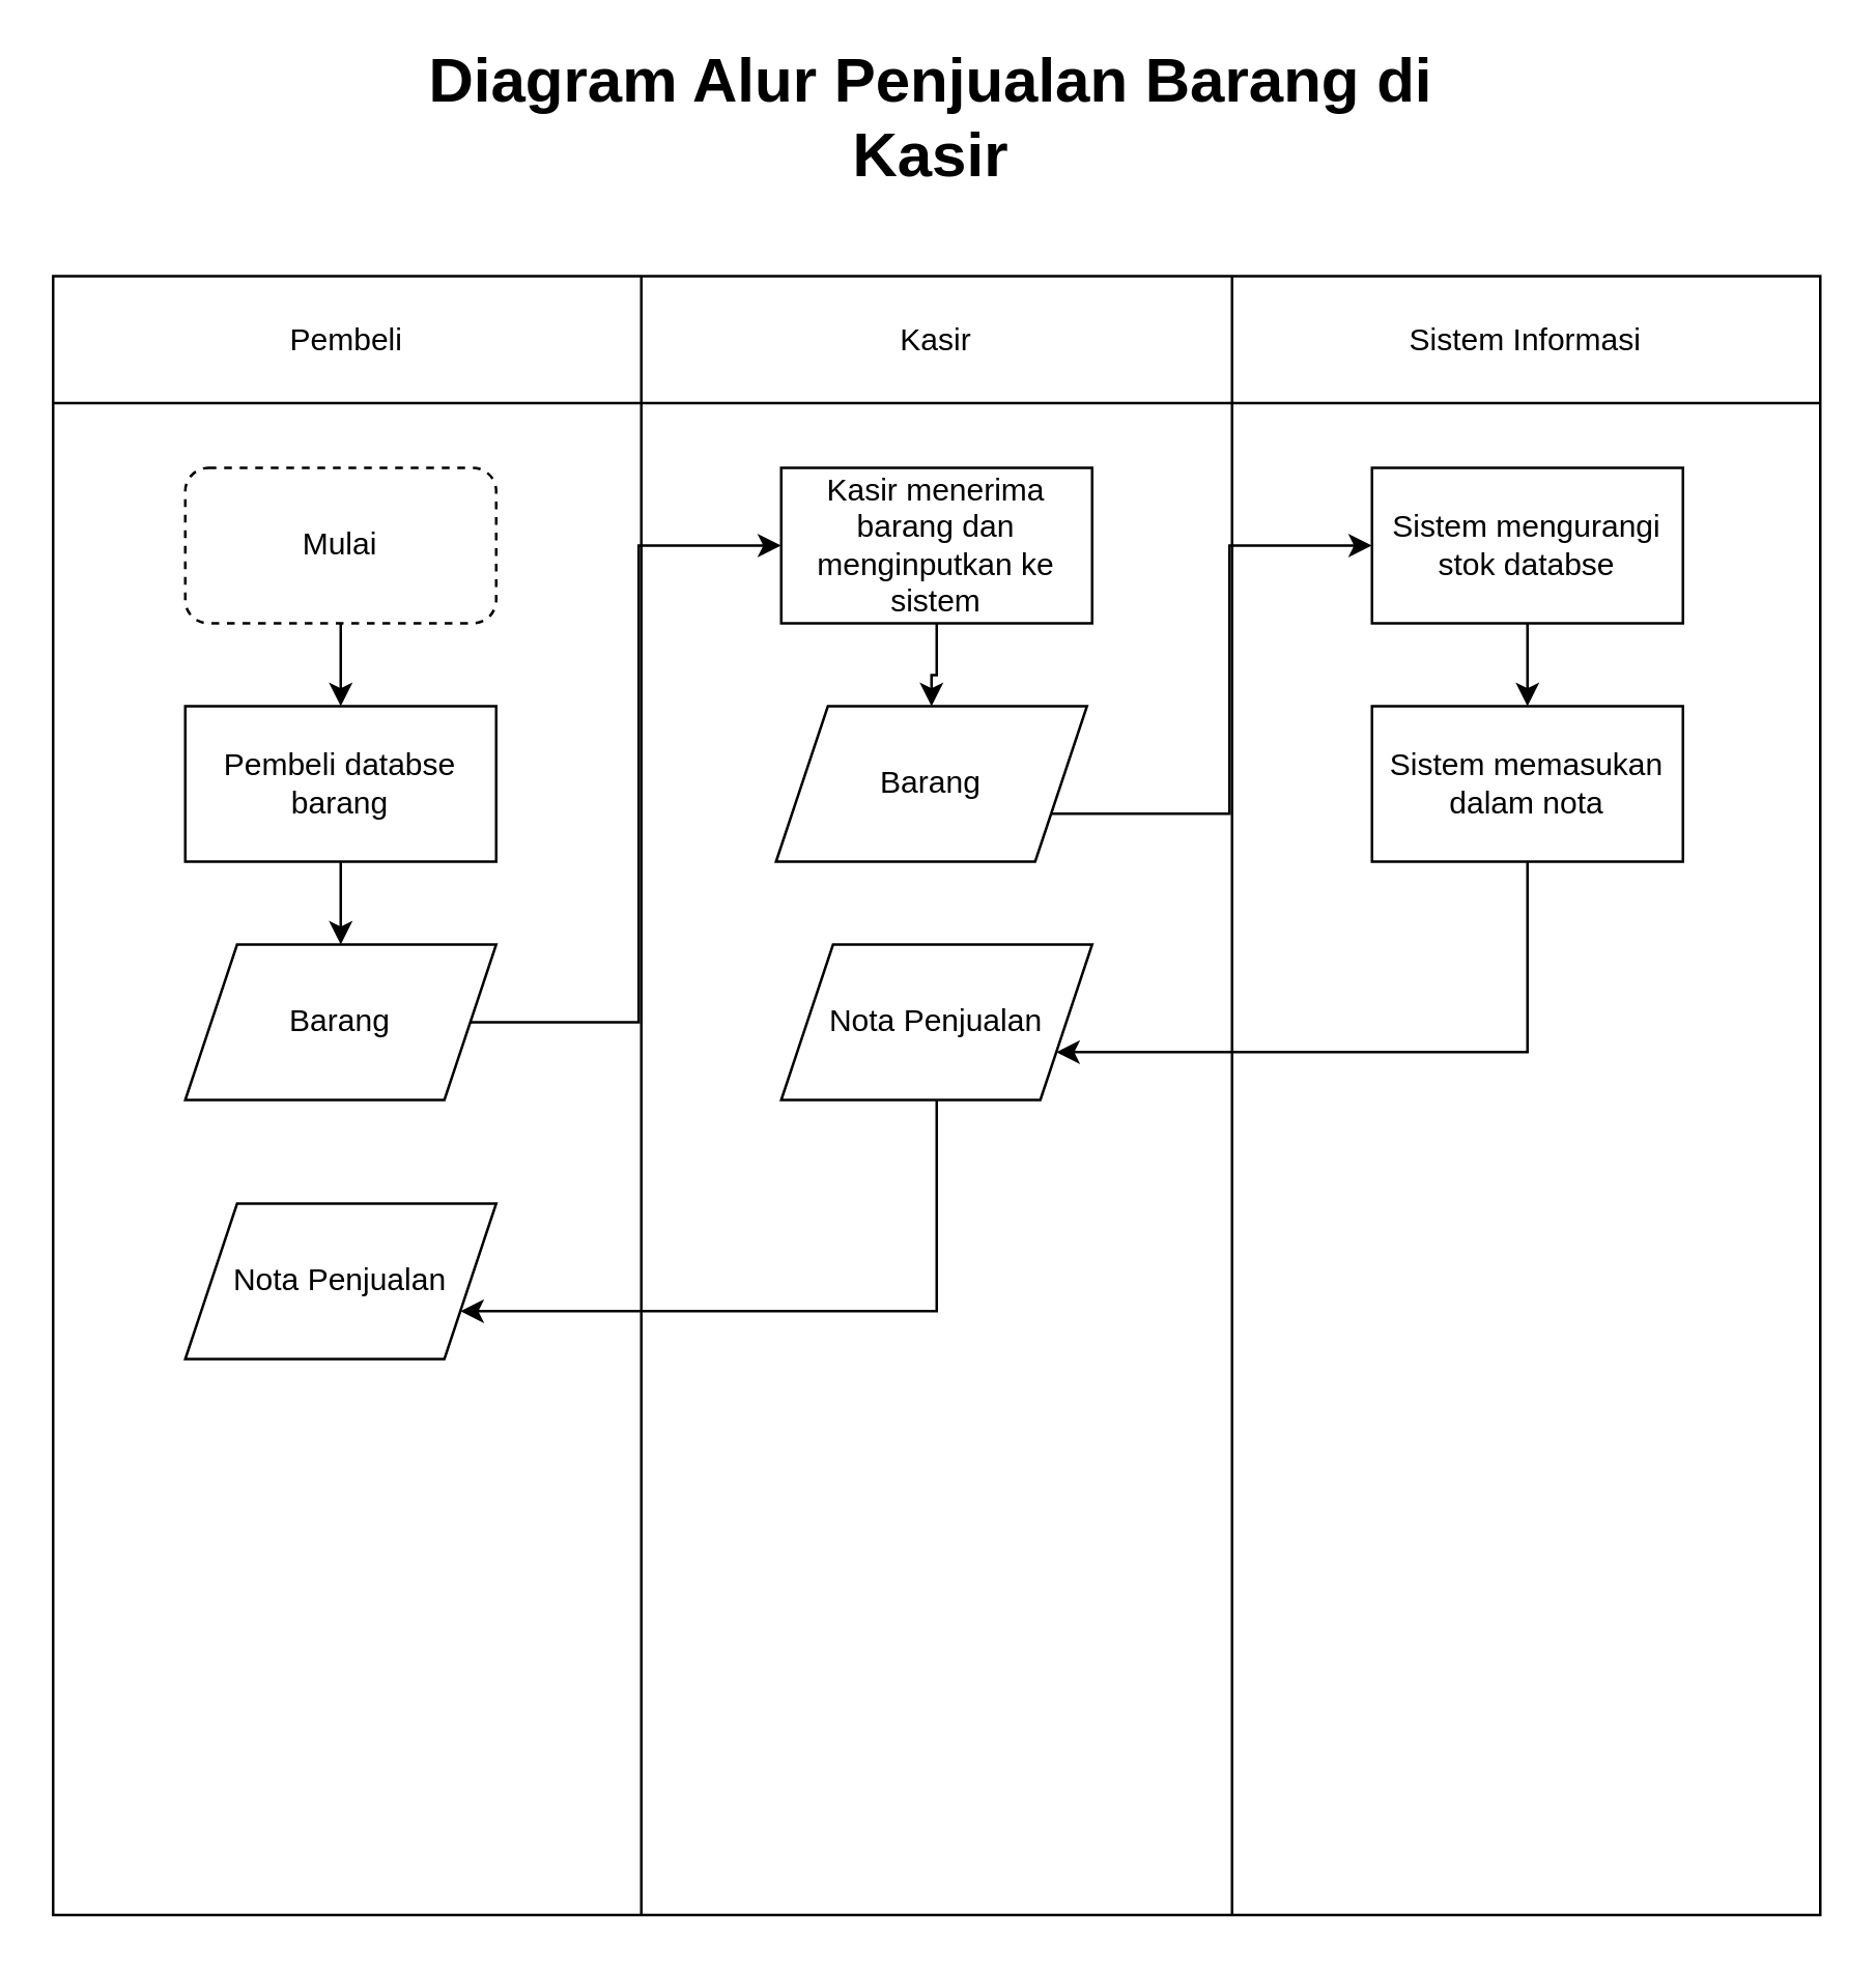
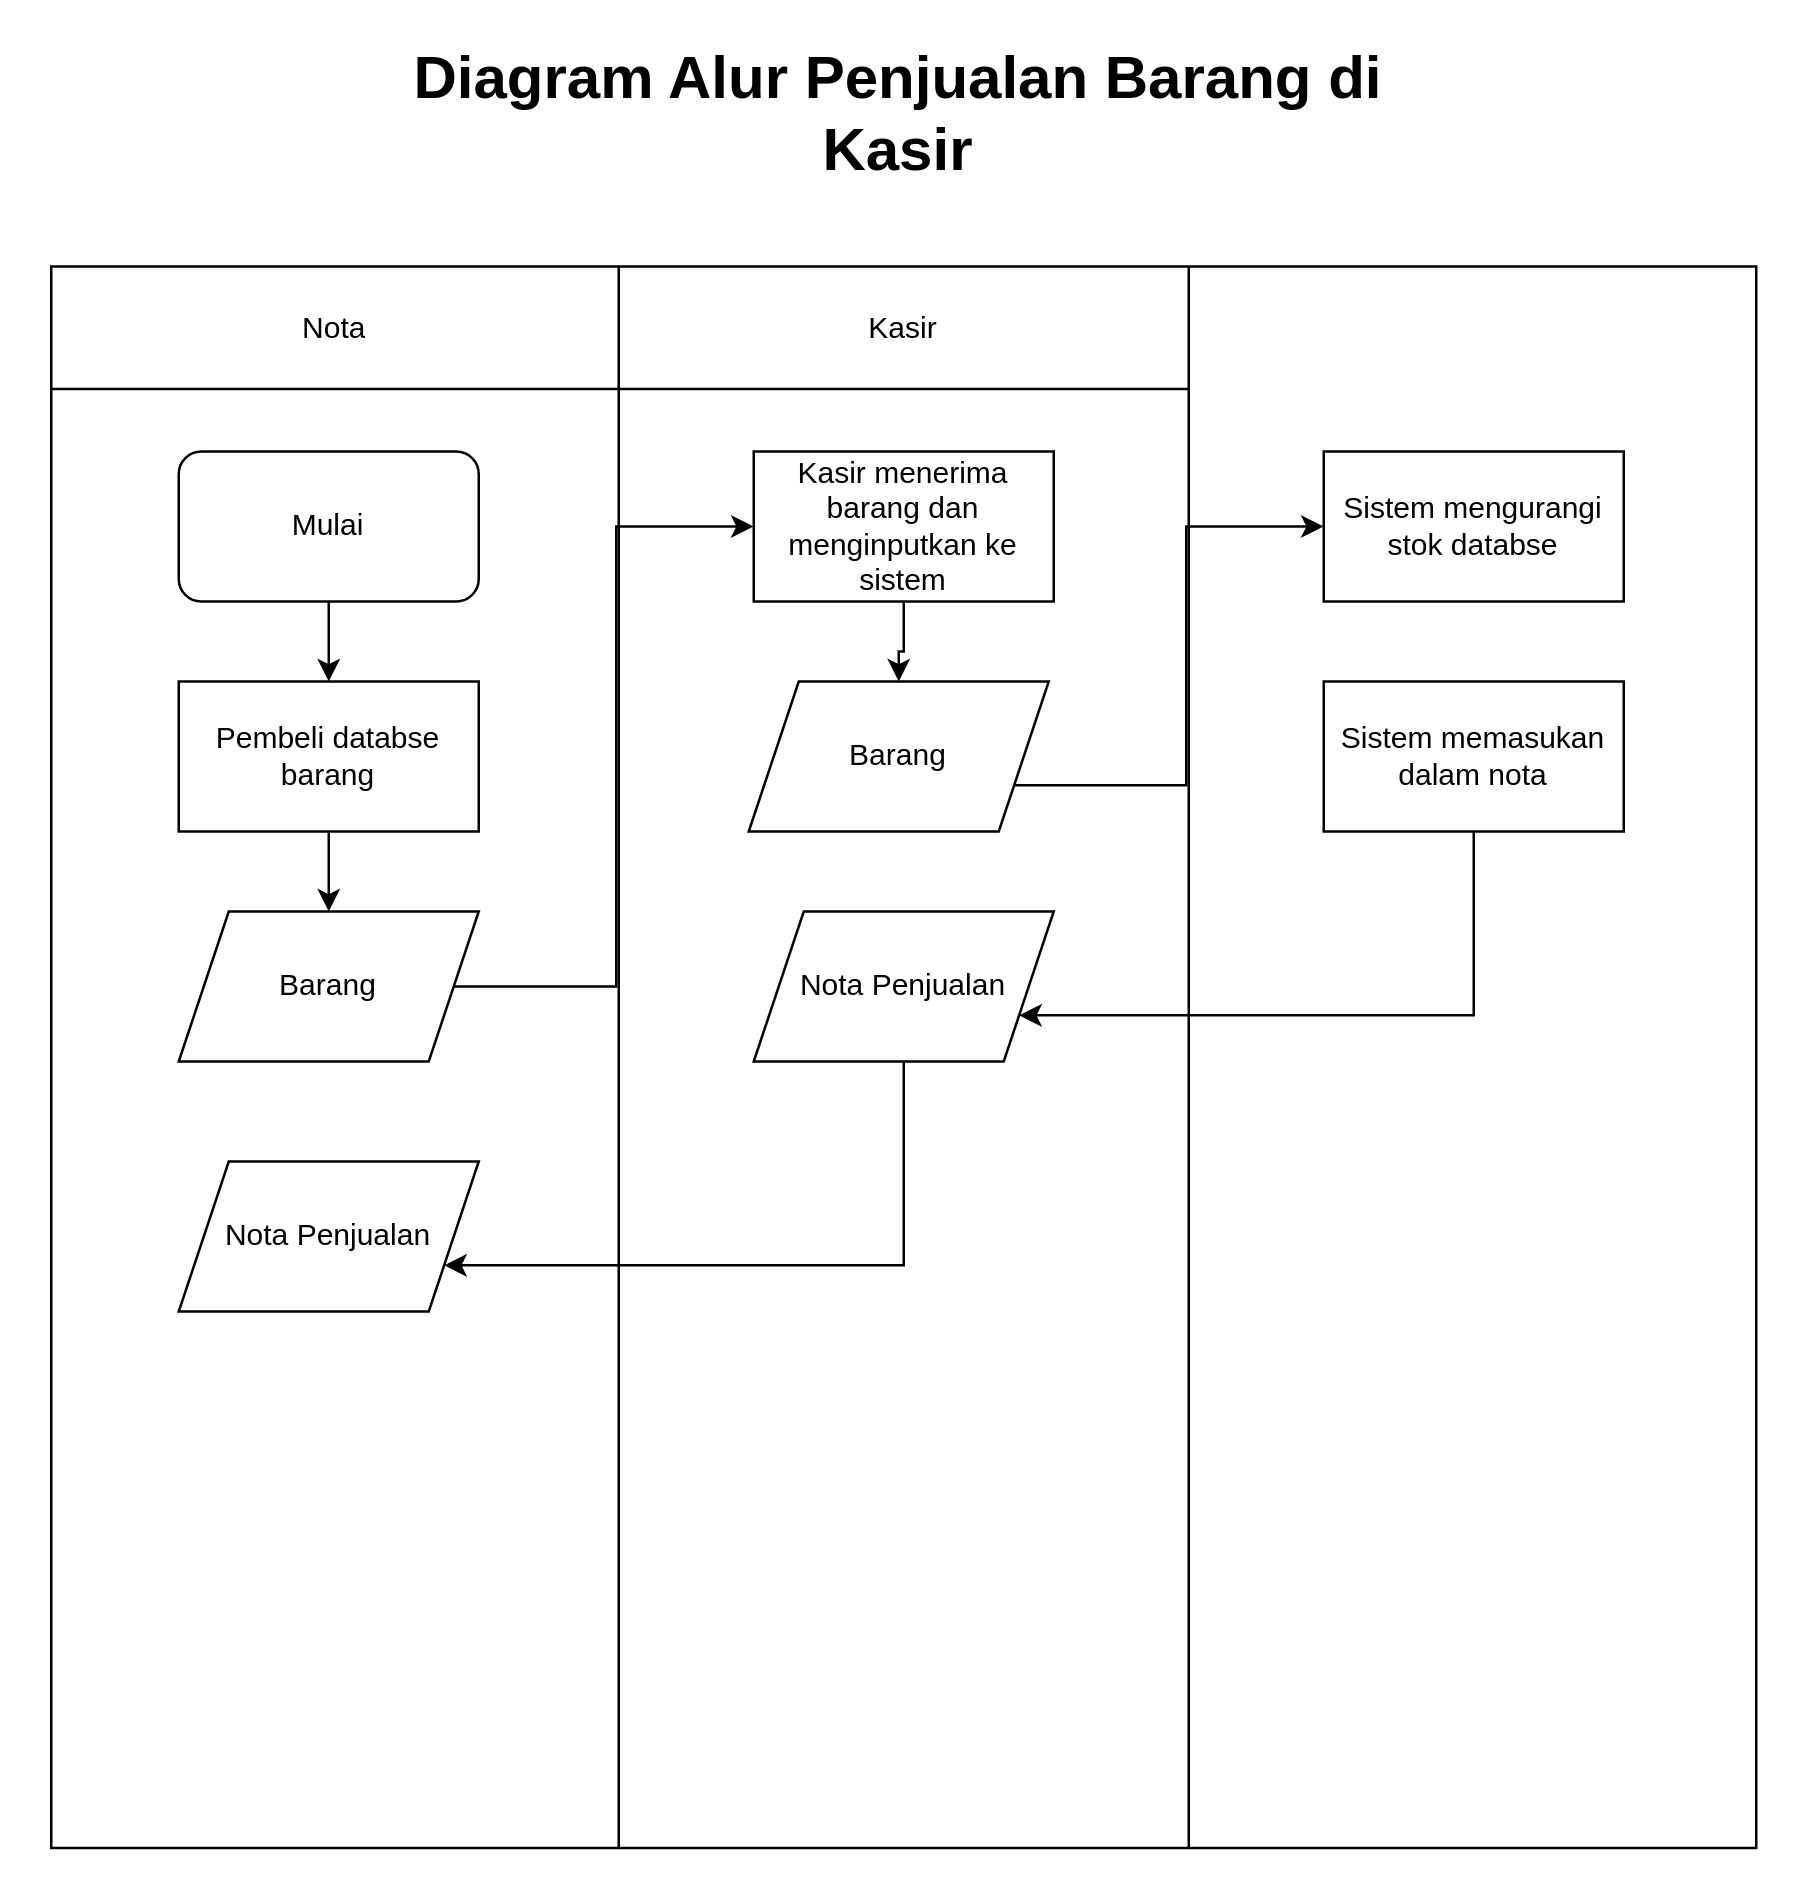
  <mxCell id="0" />
  <mxCell id="1" parent="0" />
  <mxCell id="2" value="&lt;h1&gt;Diagram Alur Penjualan Barang di Kasir&lt;/h1&gt;" style="text;html=1;strokeColor=none;fillColor=none;align=center;verticalAlign=middle;whiteSpace=wrap;rounded=0;" vertex="1" parent="1"><mxGeometry x="135" y="20" width="448" height="20" as="geometry" /></mxCell>
  <mxCell id="3" value="" style="shape=table;html=1;whiteSpace=wrap;startSize=0;container=1;collapsible=0;childLayout=tableLayout;" vertex="1" parent="1"><mxGeometry x="20" y="91" width="682" height="632.55" as="geometry" /></mxCell>
  <mxCell id="4" value="" style="shape=partialRectangle;html=1;whiteSpace=wrap;collapsible=0;dropTarget=0;pointerEvents=0;fillColor=none;top=0;left=0;bottom=0;right=0;points=[[0,0.5],[1,0.5]];portConstraint=eastwest;" vertex="1" parent="3"><mxGeometry width="682" height="49" as="geometry" /></mxCell>
- <mxCell id="5" value="Pembeli" style="shape=partialRectangle;html=1;whiteSpace=wrap;connectable=0;overflow=hidden;fillColor=none;top=0;left=0;bottom=0;right=0;" vertex="1" parent="4"><mxGeometry width="227" height="49" as="geometry" /></mxCell>
+ <mxCell id="5" value="Nota" style="shape=partialRectangle;html=1;whiteSpace=wrap;connectable=0;overflow=hidden;fillColor=none;top=0;left=0;bottom=0;right=0;" vertex="1" parent="4"><mxGeometry width="227" height="49" as="geometry" /></mxCell>
  <mxCell id="6" value="Kasir" style="shape=partialRectangle;html=1;whiteSpace=wrap;connectable=0;overflow=hidden;fillColor=none;top=0;left=0;bottom=0;right=0;" vertex="1" parent="4"><mxGeometry x="227" width="228" height="49" as="geometry" /></mxCell>
- <mxCell id="7" value="Sistem Informasi" style="shape=partialRectangle;html=1;whiteSpace=wrap;connectable=0;overflow=hidden;fillColor=none;top=0;left=0;bottom=0;right=0;" vertex="1" parent="4"><mxGeometry x="455" width="227" height="49" as="geometry" /></mxCell>
  <mxCell id="8" value="" style="shape=partialRectangle;html=1;whiteSpace=wrap;collapsible=0;dropTarget=0;pointerEvents=0;fillColor=none;top=0;left=0;bottom=0;right=0;points=[[0,0.5],[1,0.5]];portConstraint=eastwest;" vertex="1" parent="3"><mxGeometry y="49" width="682" height="584" as="geometry" /></mxCell>
  <mxCell id="9" value="" style="shape=partialRectangle;html=1;whiteSpace=wrap;connectable=0;overflow=hidden;fillColor=none;top=0;left=0;bottom=0;right=0;" vertex="1" parent="8"><mxGeometry width="227" height="584" as="geometry" /></mxCell>
  <mxCell id="10" value="" style="shape=partialRectangle;html=1;whiteSpace=wrap;connectable=0;overflow=hidden;fillColor=none;top=0;left=0;bottom=0;right=0;" vertex="1" parent="8"><mxGeometry x="227" width="228" height="584" as="geometry" /></mxCell>
  <mxCell id="11" value="" style="shape=partialRectangle;html=1;whiteSpace=wrap;connectable=0;overflow=hidden;fillColor=none;top=0;left=0;bottom=0;right=0;" vertex="1" parent="8"><mxGeometry x="455" width="227" height="584" as="geometry" /></mxCell>
  <mxCell id="12" style="edgeStyle=orthogonalEdgeStyle;rounded=0;orthogonalLoop=1;jettySize=auto;html=1;" edge="1" parent="1" source="13" target="15"><mxGeometry relative="1" as="geometry" /></mxCell>
- <mxCell id="13" value="Mulai" style="rounded=1;whiteSpace=wrap;html=1;dashed=1;" vertex="1" parent="1"><mxGeometry x="71" y="165" width="120" height="60" as="geometry" /></mxCell>
+ <mxCell id="13" value="Mulai" style="rounded=1;whiteSpace=wrap;html=1;" vertex="1" parent="1"><mxGeometry x="71" y="165" width="120" height="60" as="geometry" /></mxCell>
  <mxCell id="14" style="edgeStyle=orthogonalEdgeStyle;rounded=0;orthogonalLoop=1;jettySize=auto;html=1;" edge="1" parent="1" source="15" target="17"><mxGeometry relative="1" as="geometry" /></mxCell>
  <mxCell id="15" value="Pembeli databse barang" style="rounded=0;whiteSpace=wrap;html=1;" vertex="1" parent="1"><mxGeometry x="71" y="257" width="120" height="60" as="geometry" /></mxCell>
  <mxCell id="16" style="edgeStyle=orthogonalEdgeStyle;rounded=0;orthogonalLoop=1;jettySize=auto;html=1;entryX=0;entryY=0.5;entryDx=0;entryDy=0;" edge="1" parent="1" source="17" target="19"><mxGeometry relative="1" as="geometry" /></mxCell>
  <mxCell id="17" value="Barang" style="shape=parallelogram;perimeter=parallelogramPerimeter;whiteSpace=wrap;html=1;fixedSize=1;" vertex="1" parent="1"><mxGeometry x="71" y="349" width="120" height="60" as="geometry" /></mxCell>
  <mxCell id="18" style="edgeStyle=orthogonalEdgeStyle;rounded=0;orthogonalLoop=1;jettySize=auto;html=1;entryX=0.5;entryY=0;entryDx=0;entryDy=0;" edge="1" parent="1" source="19" target="21"><mxGeometry relative="1" as="geometry" /></mxCell>
  <mxCell id="19" value="Kasir menerima barang dan menginputkan ke sistem" style="rounded=0;whiteSpace=wrap;html=1;" vertex="1" parent="1"><mxGeometry x="301" y="165" width="120" height="60" as="geometry" /></mxCell>
  <mxCell id="20" style="edgeStyle=orthogonalEdgeStyle;rounded=0;orthogonalLoop=1;jettySize=auto;html=1;exitX=1;exitY=0.75;exitDx=0;exitDy=0;entryX=0;entryY=0.5;entryDx=0;entryDy=0;" edge="1" parent="1" source="21" target="23"><mxGeometry relative="1" as="geometry" /></mxCell>
  <mxCell id="21" value="Barang" style="shape=parallelogram;perimeter=parallelogramPerimeter;whiteSpace=wrap;html=1;fixedSize=1;" vertex="1" parent="1"><mxGeometry x="299" y="257" width="120" height="60" as="geometry" /></mxCell>
- <mxCell id="22" style="edgeStyle=orthogonalEdgeStyle;rounded=0;orthogonalLoop=1;jettySize=auto;html=1;" edge="1" parent="1" source="23" target="25"><mxGeometry relative="1" as="geometry" /></mxCell>
  <mxCell id="23" value="Sistem mengurangi stok databse" style="rounded=0;whiteSpace=wrap;html=1;" vertex="1" parent="1"><mxGeometry x="529" y="165" width="120" height="60" as="geometry" /></mxCell>
  <mxCell id="24" style="edgeStyle=orthogonalEdgeStyle;rounded=0;orthogonalLoop=1;jettySize=auto;html=1;entryX=1;entryY=0.75;entryDx=0;entryDy=0;" edge="1" parent="1" source="25" target="27"><mxGeometry relative="1" as="geometry"><Array as="points"><mxPoint x="589" y="391" /></Array></mxGeometry></mxCell>
  <mxCell id="25" value="Sistem memasukan dalam nota" style="rounded=0;whiteSpace=wrap;html=1;" vertex="1" parent="1"><mxGeometry x="529" y="257" width="120" height="60" as="geometry" /></mxCell>
  <mxCell id="26" style="edgeStyle=orthogonalEdgeStyle;rounded=0;orthogonalLoop=1;jettySize=auto;html=1;exitX=0.5;exitY=1;exitDx=0;exitDy=0;entryX=1;entryY=0.75;entryDx=0;entryDy=0;" edge="1" parent="1" source="27" target="28"><mxGeometry relative="1" as="geometry"><Array as="points"><mxPoint x="361" y="491" /></Array></mxGeometry></mxCell>
  <mxCell id="27" value="Nota Penjualan" style="shape=parallelogram;perimeter=parallelogramPerimeter;whiteSpace=wrap;html=1;fixedSize=1;" vertex="1" parent="1"><mxGeometry x="301" y="349" width="120" height="60" as="geometry" /></mxCell>
  <mxCell id="28" value="Nota Penjualan" style="shape=parallelogram;perimeter=parallelogramPerimeter;whiteSpace=wrap;html=1;fixedSize=1;" vertex="1" parent="1"><mxGeometry x="71" y="449" width="120" height="60" as="geometry" /></mxCell>
